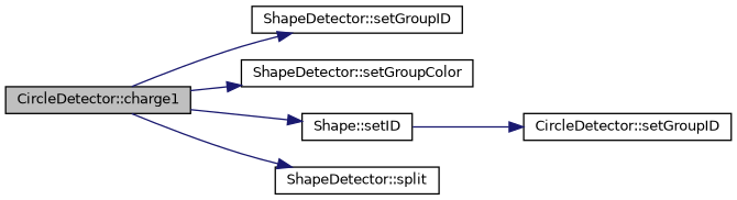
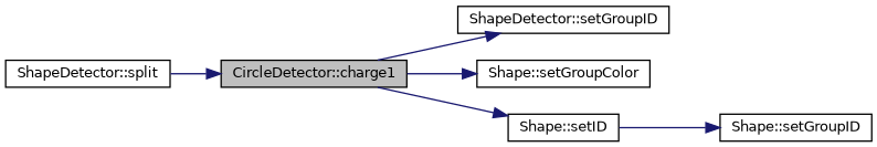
  digraph {
    rankdir=LR
    node [color=black fillcolor=white fontname=Helvetica fontsize=10 shape=record style=filled]
    edge [color=midnightblue fontname=Helvetica fontsize=10 labelfontname=Helvetica labelfontsize=10 style=solid]
    n1 [fillcolor=grey75 fontcolor=black height=0.2 label="CircleDetector::charge1" width=0.4]
    n2 [height=0.2 label="ShapeDetector::setGroupID" width=0.4]
-   n3 [height=0.2 label="ShapeDetector::setGroupColor" width=0.4]
+   n3 [height=0.2 label="Shape::setGroupColor" width=0.4]
    n4 [height=0.2 label="Shape::setID" width=0.4]
    n5 [height=0.2 label="ShapeDetector::split" width=0.4]
-   n6 [height=0.2 label="CircleDetector::setGroupID" width=0.4]
+   n6 [height=0.2 label="Shape::setGroupID" width=0.4]
    n1 -> n2
    n1 -> n3
    n1 -> n4
-   n1 -> n5
+   n5 -> n1
    n4 -> n6
  }
